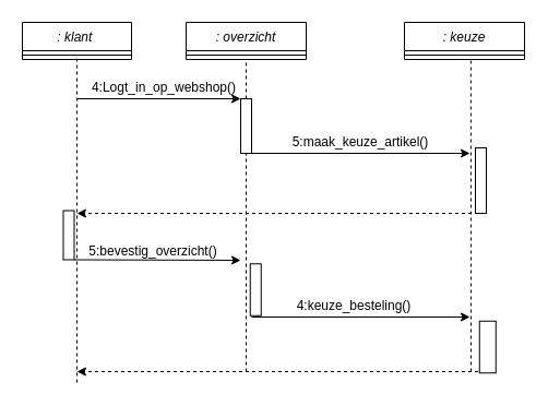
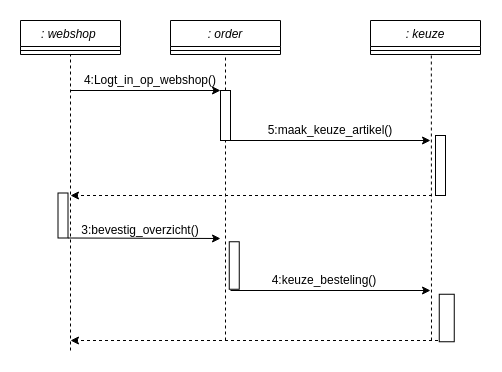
  <mxCell id="0" />
  <mxCell id="1" parent="0" />
- <mxCell id="2" value=": klant " style="swimlane;fontStyle=2;align=center;verticalAlign=top;childLayout=stackLayout;horizontal=1;startSize=26;horizontalStack=0;resizeParent=1;resizeLast=0;collapsible=1;marginBottom=0;rounded=0;shadow=0;strokeWidth=1;" parent="1" vertex="1"><mxGeometry x="20" y="20" width="100" height="34" as="geometry"><mxRectangle x="230" y="140" width="160" height="26" as="alternateBounds" /></mxGeometry></mxCell>
+ <mxCell id="2" value=": webshop " style="swimlane;fontStyle=2;align=center;verticalAlign=top;childLayout=stackLayout;horizontal=1;startSize=26;horizontalStack=0;resizeParent=1;resizeLast=0;collapsible=1;marginBottom=0;rounded=0;shadow=0;strokeWidth=1;" parent="1" vertex="1"><mxGeometry x="20" y="20" width="100" height="34" as="geometry"><mxRectangle x="230" y="140" width="160" height="26" as="alternateBounds" /></mxGeometry></mxCell>
  <mxCell id="3" value="" style="line;html=1;strokeWidth=1;align=left;verticalAlign=middle;spacingTop=-1;spacingLeft=3;spacingRight=3;rotatable=0;labelPosition=right;points=[];portConstraint=eastwest;" parent="2" vertex="1"><mxGeometry y="26" width="100" height="8" as="geometry" /></mxCell>
  <mxCell id="4" value="" style="endArrow=none;dashed=1;html=1;entryX=0.5;entryY=1;entryDx=0;entryDy=0;" parent="1" target="2" edge="1"><mxGeometry width="50" height="50" relative="1" as="geometry"><mxPoint x="70" y="350" as="sourcePoint" /><mxPoint x="270" y="350" as="targetPoint" /></mxGeometry></mxCell>
  <mxCell id="5" value="" style="endArrow=none;dashed=1;html=1;entryX=0.5;entryY=1;entryDx=0;entryDy=0;" parent="1" target="6" edge="1" source="15"><mxGeometry width="50" height="50" relative="1" as="geometry"><mxPoint x="230" y="630" as="sourcePoint" /><mxPoint x="340" y="110" as="targetPoint" /></mxGeometry></mxCell>
- <mxCell id="6" value=": overzicht" style="swimlane;fontStyle=2;align=center;verticalAlign=top;childLayout=stackLayout;horizontal=1;startSize=26;horizontalStack=0;resizeParent=1;resizeLast=0;collapsible=1;marginBottom=0;rounded=0;shadow=0;strokeWidth=1;" parent="1" vertex="1"><mxGeometry x="170" y="20" width="110" height="34" as="geometry"><mxRectangle x="230" y="140" width="160" height="26" as="alternateBounds" /></mxGeometry></mxCell>
+ <mxCell id="6" value=": order" style="swimlane;fontStyle=2;align=center;verticalAlign=top;childLayout=stackLayout;horizontal=1;startSize=26;horizontalStack=0;resizeParent=1;resizeLast=0;collapsible=1;marginBottom=0;rounded=0;shadow=0;strokeWidth=1;" parent="1" vertex="1"><mxGeometry x="170" y="20" width="110" height="34" as="geometry"><mxRectangle x="230" y="140" width="160" height="26" as="alternateBounds" /></mxGeometry></mxCell>
  <mxCell id="7" value="" style="line;html=1;strokeWidth=1;align=left;verticalAlign=middle;spacingTop=-1;spacingLeft=3;spacingRight=3;rotatable=0;labelPosition=right;points=[];portConstraint=eastwest;" parent="6" vertex="1"><mxGeometry y="26" width="110" height="8" as="geometry" /></mxCell>
  <mxCell id="8" value="" style="endArrow=none;dashed=1;html=1;entryX=0.553;entryY=0.825;entryDx=0;entryDy=0;entryPerimeter=0;" parent="1" target="10" edge="1"><mxGeometry width="50" height="50" relative="1" as="geometry"><mxPoint x="431" y="340" as="sourcePoint" /><mxPoint x="430" y="64" as="targetPoint" /></mxGeometry></mxCell>
  <mxCell id="9" value=": keuze" style="swimlane;fontStyle=2;align=center;verticalAlign=top;childLayout=stackLayout;horizontal=1;startSize=26;horizontalStack=0;resizeParent=1;resizeLast=0;collapsible=1;marginBottom=0;rounded=0;shadow=0;strokeWidth=1;" parent="1" vertex="1"><mxGeometry x="370" y="20" width="110" height="34" as="geometry"><mxRectangle x="230" y="140" width="160" height="26" as="alternateBounds" /></mxGeometry></mxCell>
  <mxCell id="10" value="" style="line;html=1;strokeWidth=1;align=left;verticalAlign=middle;spacingTop=-1;spacingLeft=3;spacingRight=3;rotatable=0;labelPosition=right;points=[];portConstraint=eastwest;" parent="9" vertex="1"><mxGeometry y="26" width="110" height="8" as="geometry" /></mxCell>
  <mxCell id="11" value="" style="endArrow=classic;html=1;entryX=0;entryY=0;entryDx=0;entryDy=0;" parent="1" edge="1" target="15"><mxGeometry width="50" height="50" relative="1" as="geometry"><mxPoint x="70" y="90" as="sourcePoint" /><mxPoint x="220" y="90" as="targetPoint" /></mxGeometry></mxCell>
  <mxCell id="12" value="4:Logt_in_op_webshop()" style="text;html=1;strokeColor=none;fillColor=none;align=center;verticalAlign=middle;whiteSpace=wrap;rounded=0;" parent="1" vertex="1"><mxGeometry x="70" y="70" width="160" height="20" as="geometry" /></mxCell>
  <mxCell id="13" value="5:maak_keuze_artikel()" style="text;html=1;strokeColor=none;fillColor=none;align=center;verticalAlign=middle;whiteSpace=wrap;rounded=0;" parent="1" vertex="1"><mxGeometry x="250" y="120" width="160" height="20" as="geometry" /></mxCell>
  <mxCell id="14" value="" style="endArrow=classic;html=1;exitX=1;exitY=1;exitDx=0;exitDy=0;" parent="1" edge="1" source="15"><mxGeometry width="50" height="50" relative="1" as="geometry"><mxPoint x="270" y="140" as="sourcePoint" /><mxPoint x="430" y="140" as="targetPoint" /></mxGeometry></mxCell>
  <mxCell id="15" value="" style="rounded=0;whiteSpace=wrap;html=1;" parent="1" vertex="1"><mxGeometry x="220" y="90" width="10" height="50" as="geometry" /></mxCell>
  <mxCell id="16" value="" style="endArrow=none;dashed=1;html=1;entryX=0.5;entryY=1;entryDx=0;entryDy=0;" edge="1" parent="1" target="15"><mxGeometry width="50" height="50" relative="1" as="geometry"><mxPoint x="225" y="340" as="sourcePoint" /><mxPoint x="225" y="54" as="targetPoint" /></mxGeometry></mxCell>
  <mxCell id="17" value="" style="rounded=0;whiteSpace=wrap;html=1;rotation=-90;" vertex="1" parent="1"><mxGeometry x="410" y="160" width="60" height="10" as="geometry" /></mxCell>
  <mxCell id="18" value="" style="endArrow=classic;dashed=1;html=1;exitX=0;exitY=0.25;exitDx=0;exitDy=0;" edge="1" parent="1" source="17"><mxGeometry width="50" height="50" relative="1" as="geometry"><mxPoint x="310" y="350" as="sourcePoint" /><mxPoint x="70" y="195" as="targetPoint" /></mxGeometry></mxCell>
  <mxCell id="19" value="" style="rounded=0;whiteSpace=wrap;html=1;rotation=-90;" vertex="1" parent="1"><mxGeometry x="40" y="210" width="45" height="10" as="geometry" /></mxCell>
  <mxCell id="20" value="" style="endArrow=classic;html=1;exitX=0;exitY=1;exitDx=0;exitDy=0;" edge="1" parent="1" source="19"><mxGeometry width="50" height="50" relative="1" as="geometry"><mxPoint x="310" y="350" as="sourcePoint" /><mxPoint x="220" y="238" as="targetPoint" /></mxGeometry></mxCell>
  <mxCell id="21" value="" style="rounded=0;whiteSpace=wrap;html=1;rotation=-90;" vertex="1" parent="1"><mxGeometry x="210" y="260" width="47.5" height="10" as="geometry" /></mxCell>
- <mxCell id="22" value="5:bevestig_overzicht()" style="text;html=1;strokeColor=none;fillColor=none;align=center;verticalAlign=middle;whiteSpace=wrap;rounded=0;" vertex="1" parent="1"><mxGeometry x="60" y="220" width="160" height="20" as="geometry" /></mxCell>
+ <mxCell id="22" value="3:bevestig_overzicht()" style="text;html=1;strokeColor=none;fillColor=none;align=center;verticalAlign=middle;whiteSpace=wrap;rounded=0;" vertex="1" parent="1"><mxGeometry x="60" y="220" width="160" height="20" as="geometry" /></mxCell>
  <mxCell id="23" value="" style="endArrow=classic;html=1;" edge="1" parent="1"><mxGeometry width="50" height="50" relative="1" as="geometry"><mxPoint x="230" y="290" as="sourcePoint" /><mxPoint x="430" y="290" as="targetPoint" /></mxGeometry></mxCell>
  <mxCell id="24" value="4:keuze_besteling()" style="text;html=1;strokeColor=none;fillColor=none;align=center;verticalAlign=middle;whiteSpace=wrap;rounded=0;" vertex="1" parent="1"><mxGeometry x="239" y="270" width="170" height="20" as="geometry" /></mxCell>
  <mxCell id="25" value="" style="rounded=0;whiteSpace=wrap;html=1;rotation=-90;" vertex="1" parent="1"><mxGeometry x="422.5" y="310" width="47.5" height="15" as="geometry" /></mxCell>
  <mxCell id="26" value="" style="endArrow=classic;dashed=1;html=1;exitX=0;exitY=0.25;exitDx=0;exitDy=0;" edge="1" parent="1"><mxGeometry width="50" height="50" relative="1" as="geometry"><mxPoint x="437.5" y="340" as="sourcePoint" /><mxPoint x="70" y="340" as="targetPoint" /></mxGeometry></mxCell>
